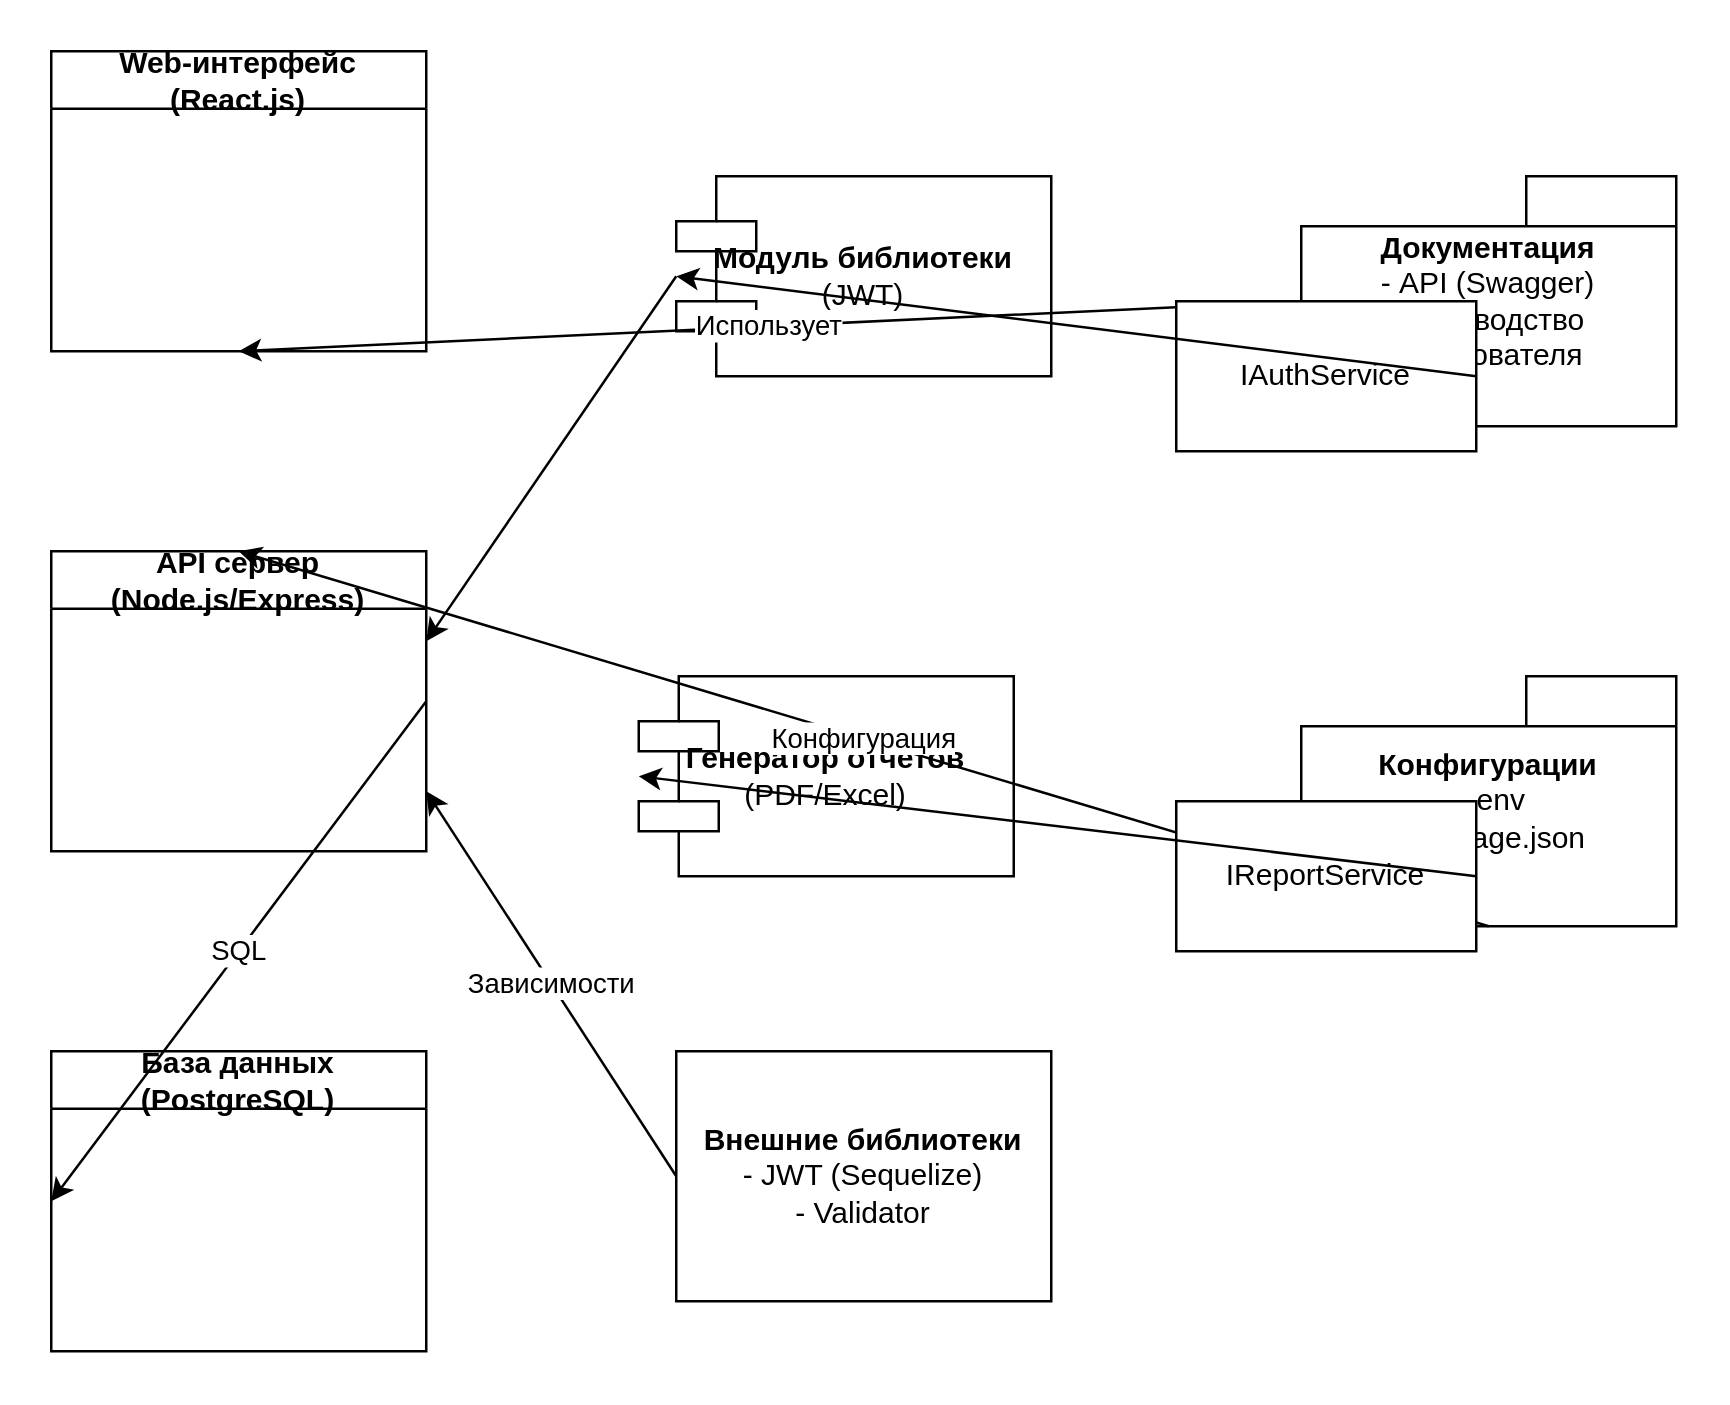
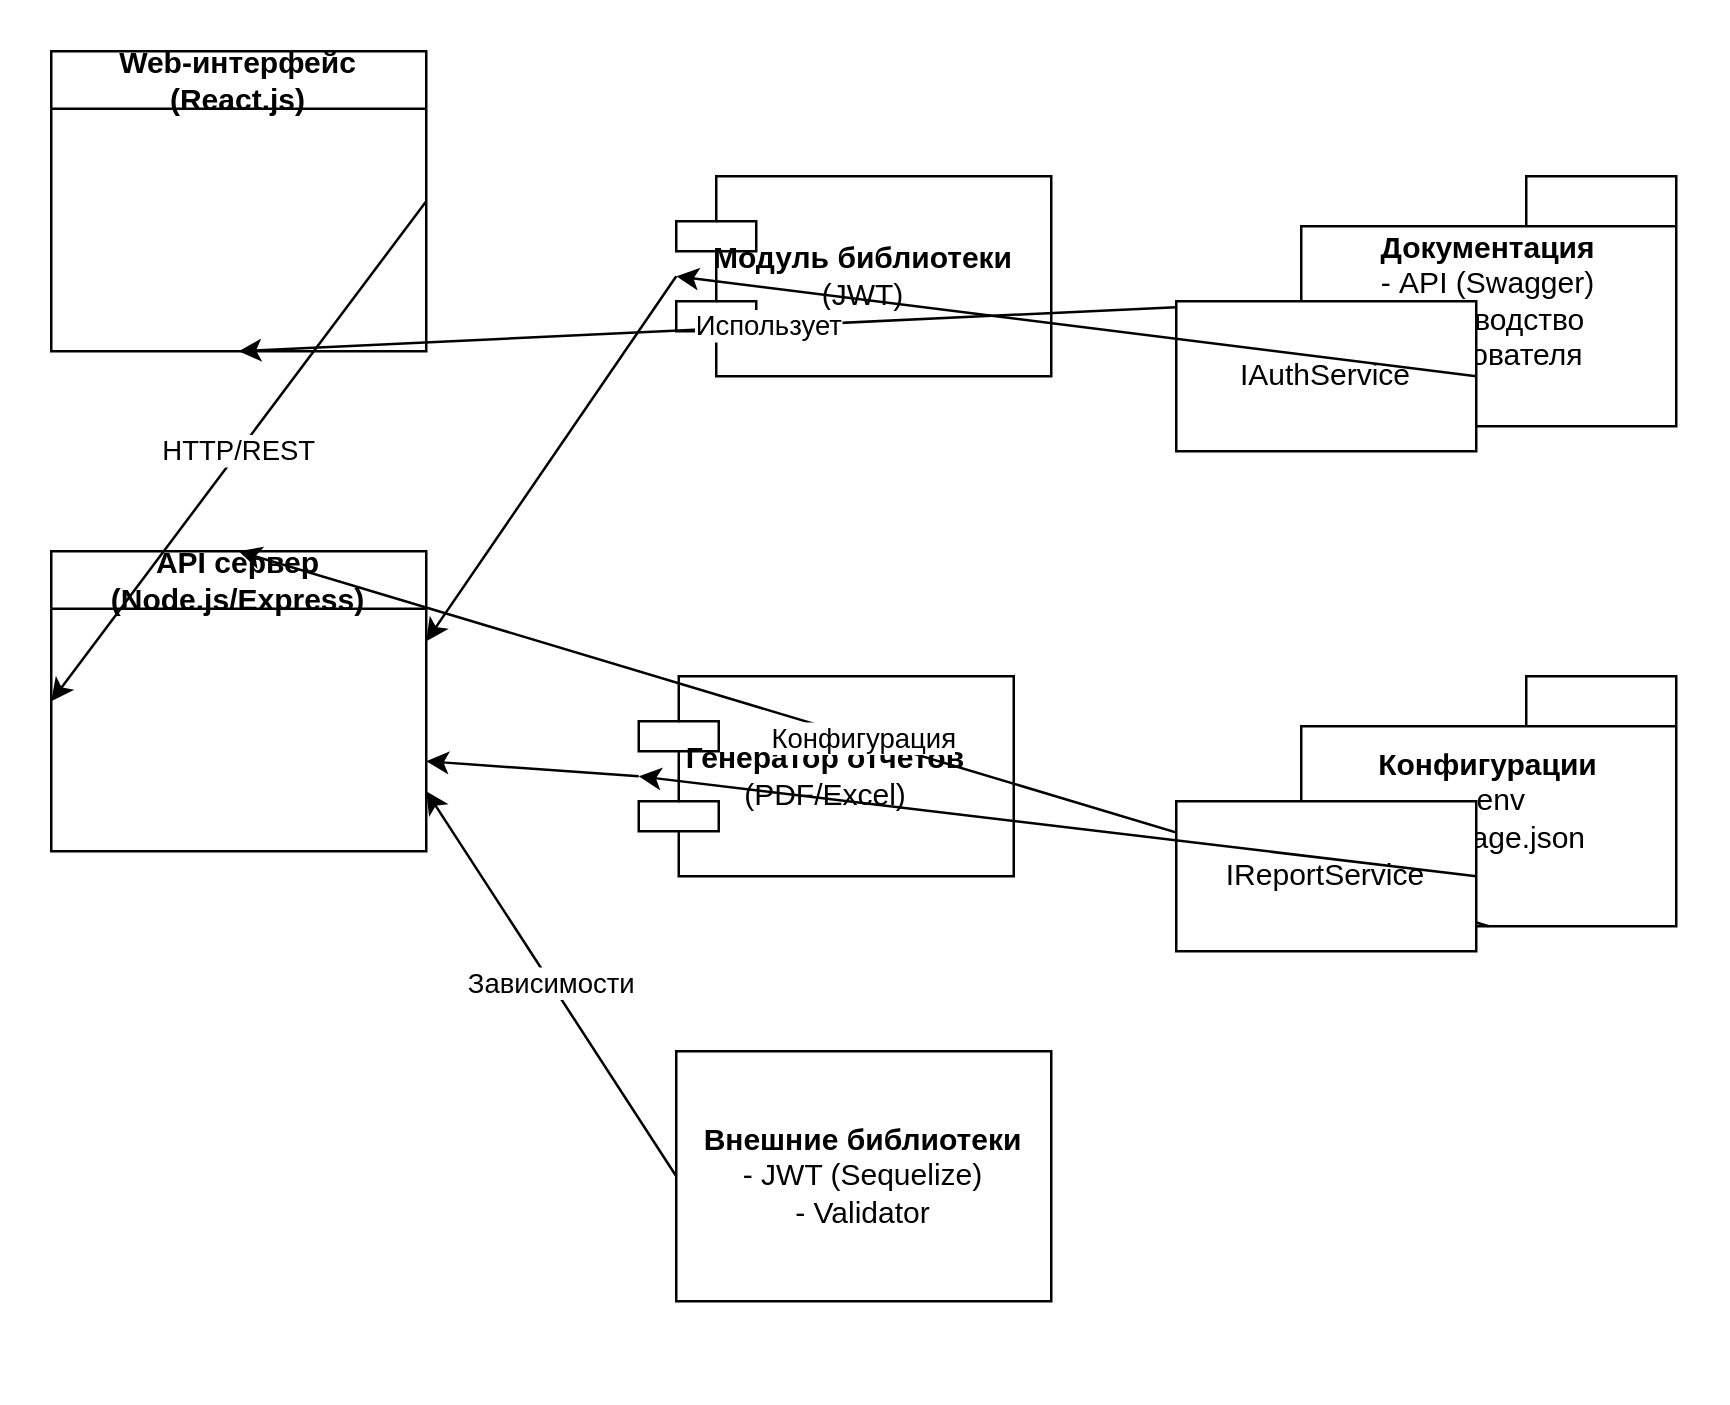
  <mxCell id="0" />
  <mxCell id="1" parent="0" />
  <mxCell id="2" value="&lt;b&gt;Web-интерфейс&lt;/b&gt;&lt;br&gt;(React.js)" style="swimlane;whiteSpace=wrap;html=1;" vertex="1" parent="1"><mxGeometry x="20" y="20" width="150" height="120" as="geometry" /></mxCell>
  <mxCell id="3" value="&lt;b&gt;API сервер&lt;/b&gt;&lt;br&gt;(Node.js/Express)" style="swimlane;whiteSpace=wrap;html=1;" vertex="1" parent="1"><mxGeometry x="20" y="220" width="150" height="120" as="geometry" /></mxCell>
- <mxCell id="4" value="&lt;b&gt;База данных&lt;/b&gt;&lt;br&gt;(PostgreSQL)" style="swimlane;whiteSpace=wrap;html=1;" vertex="1" parent="1"><mxGeometry x="20" y="420" width="150" height="120" as="geometry" /></mxCell>
  <mxCell id="5" value="&lt;b&gt;Модуль библиотеки&lt;/b&gt;&lt;br&gt;(JWT)" style="shape=component;whiteSpace=wrap;html=1;" vertex="1" parent="1"><mxGeometry x="270" y="70" width="150" height="80" as="geometry" /></mxCell>
  <mxCell id="6" value="&lt;b&gt;Генератор отчетов&lt;/b&gt;&lt;br&gt;(PDF/Excel)" style="shape=component;whiteSpace=wrap;html=1;" vertex="1" parent="1"><mxGeometry x="255" y="270" width="150" height="80" as="geometry" /></mxCell>
  <mxCell id="7" value="&lt;b&gt;Внешние библиотеки&lt;/b&gt;&lt;br&gt;- JWT (Sequelize)&lt;br&gt;- Validator" style="shape=package;whiteSpace=wrap;html=1;" vertex="1" parent="1"><mxGeometry x="270" y="420" width="150" height="100" as="geometry" /></mxCell>
  <mxCell id="8" value="&lt;b&gt;Документация&lt;/b&gt;&lt;br&gt;- API (Swagger)&lt;br&gt;- Руководство пользователя" style="shape=folder;whiteSpace=wrap;html=1;" vertex="1" parent="1"><mxGeometry x="520" y="70" width="150" height="100" as="geometry" /></mxCell>
  <mxCell id="9" value="&lt;b&gt;Конфигурации&lt;/b&gt;&lt;br&gt;- .env&lt;br&gt;- package.json" style="shape=folder;whiteSpace=wrap;html=1;" vertex="1" parent="1"><mxGeometry x="520" y="270" width="150" height="100" as="geometry" /></mxCell>
- <mxCell id="11" value="SQL" style="edgeStyle=none;html=1;rounded=0;exitX=1;exitY=0.5;exitDx=0;exitDy=0;entryX=0;entryY=0.5;entryDx=0;entryDy=0;" edge="1" parent="1" source="3" target="4"><mxGeometry relative="1" as="geometry" /></mxCell>
+ <mxCell id="10" value="HTTP/REST" style="edgeStyle=none;html=1;rounded=0;exitX=1;exitY=0.5;exitDx=0;exitDy=0;entryX=0;entryY=0.5;entryDx=0;entryDy=0;" edge="1" parent="1" source="2" target="3"><mxGeometry relative="1" as="geometry" /></mxCell>
  <mxCell id="12" value="" style="edgeStyle=none;html=1;rounded=0;exitX=0;exitY=0.5;exitDx=0;exitDy=0;entryX=1;entryY=0.3;entryDx=0;entryDy=0;" edge="1" parent="1" source="5" target="3"><mxGeometry relative="1" as="geometry" /></mxCell>
+ <mxCell id="13" value="" style="edgeStyle=none;html=1;rounded=0;exitX=0;exitY=0.5;exitDx=0;exitDy=0;entryX=1;entryY=0.7;entryDx=0;entryDy=0;" edge="1" parent="1" source="6" target="3"><mxGeometry relative="1" as="geometry" /></mxCell>
  <mxCell id="14" value="Зависимости" style="edgeStyle=none;html=1;rounded=0;exitX=0;exitY=0.5;exitDx=0;exitDy=0;entryX=1;entryY=0.8;entryDx=0;entryDy=0;" edge="1" parent="1" source="7" target="3"><mxGeometry relative="1" as="geometry" /></mxCell>
  <mxCell id="15" value="Использует" style="edgeStyle=none;html=1;rounded=0;exitX=0;exitY=0.5;exitDx=0;exitDy=0;entryX=0.5;entryY=1;entryDx=0;entryDy=0;" edge="1" parent="1" source="8" target="2"><mxGeometry relative="1" as="geometry"><mxPoint x="595" y="170" as="sourcePoint" /><mxPoint x="95" y="20" as="targetPoint" /></mxGeometry></mxCell>
  <mxCell id="16" value="Конфигурация" style="edgeStyle=none;html=1;rounded=0;exitX=0.5;exitY=1;exitDx=0;exitDy=0;entryX=0.5;entryY=0;entryDx=0;entryDy=0;" edge="1" parent="1" source="9" target="3"><mxGeometry relative="1" as="geometry"><mxPoint x="595" y="370" as="sourcePoint" /><mxPoint x="95" y="220" as="targetPoint" /></mxGeometry></mxCell>
  <mxCell id="17" value="IReportService" style="shape=interface;whiteSpace=wrap;html=1;" vertex="1" parent="1"><mxGeometry x="470" y="320" width="120" height="60" as="geometry" /></mxCell>
  <mxCell id="18" value="IAuthService" style="shape=interface;whiteSpace=wrap;html=1;" vertex="1" parent="1"><mxGeometry x="470" y="120" width="120" height="60" as="geometry" /></mxCell>
  <mxCell id="19" value="" style="edgeStyle=none;html=1;rounded=0;exitX=1;exitY=0.5;exitDx=0;exitDy=0;entryX=0;entryY=0.5;entryDx=0;entryDy=0;" edge="1" parent="1" source="17" target="6"><mxGeometry relative="1" as="geometry" /></mxCell>
  <mxCell id="20" value="" style="edgeStyle=none;html=1;rounded=0;exitX=1;exitY=0.5;exitDx=0;exitDy=0;entryX=0;entryY=0.5;entryDx=0;entryDy=0;" edge="1" parent="1" source="18" target="5"><mxGeometry relative="1" as="geometry" /></mxCell>
